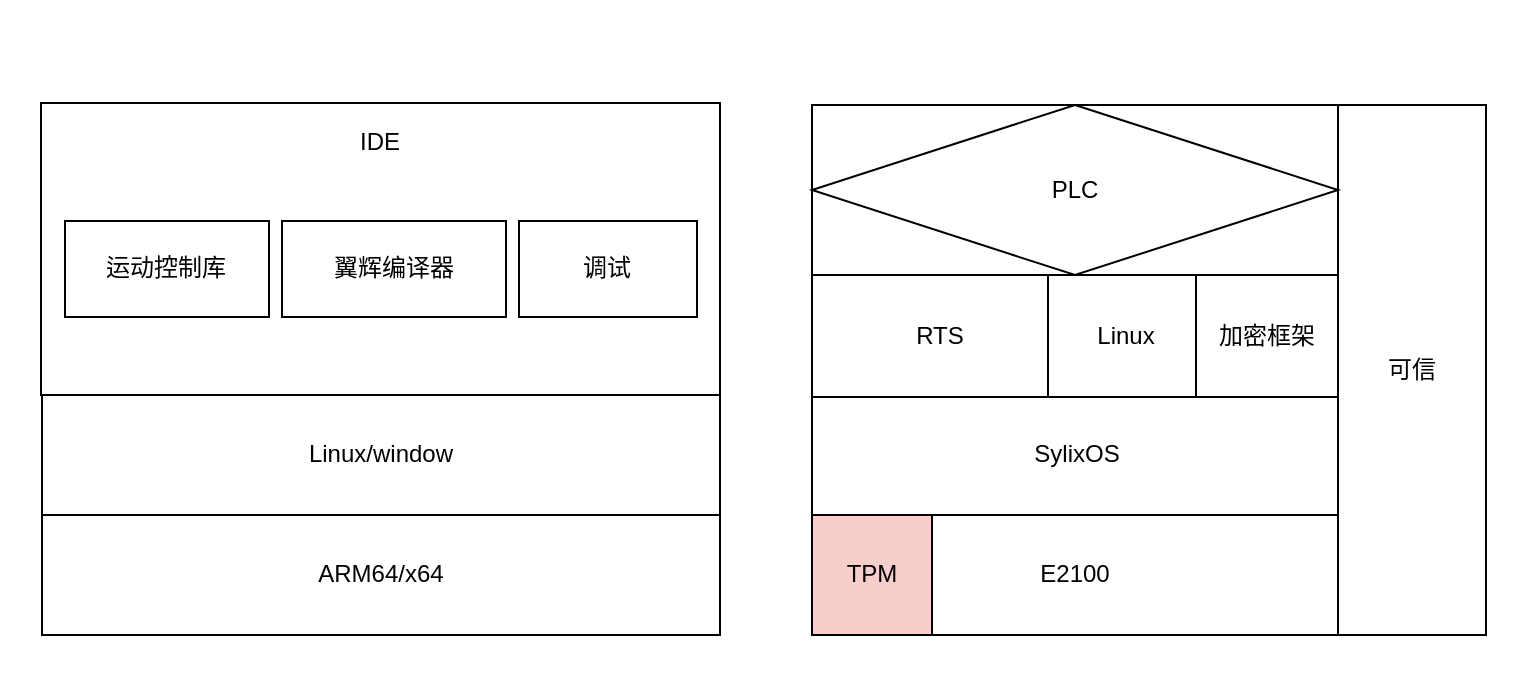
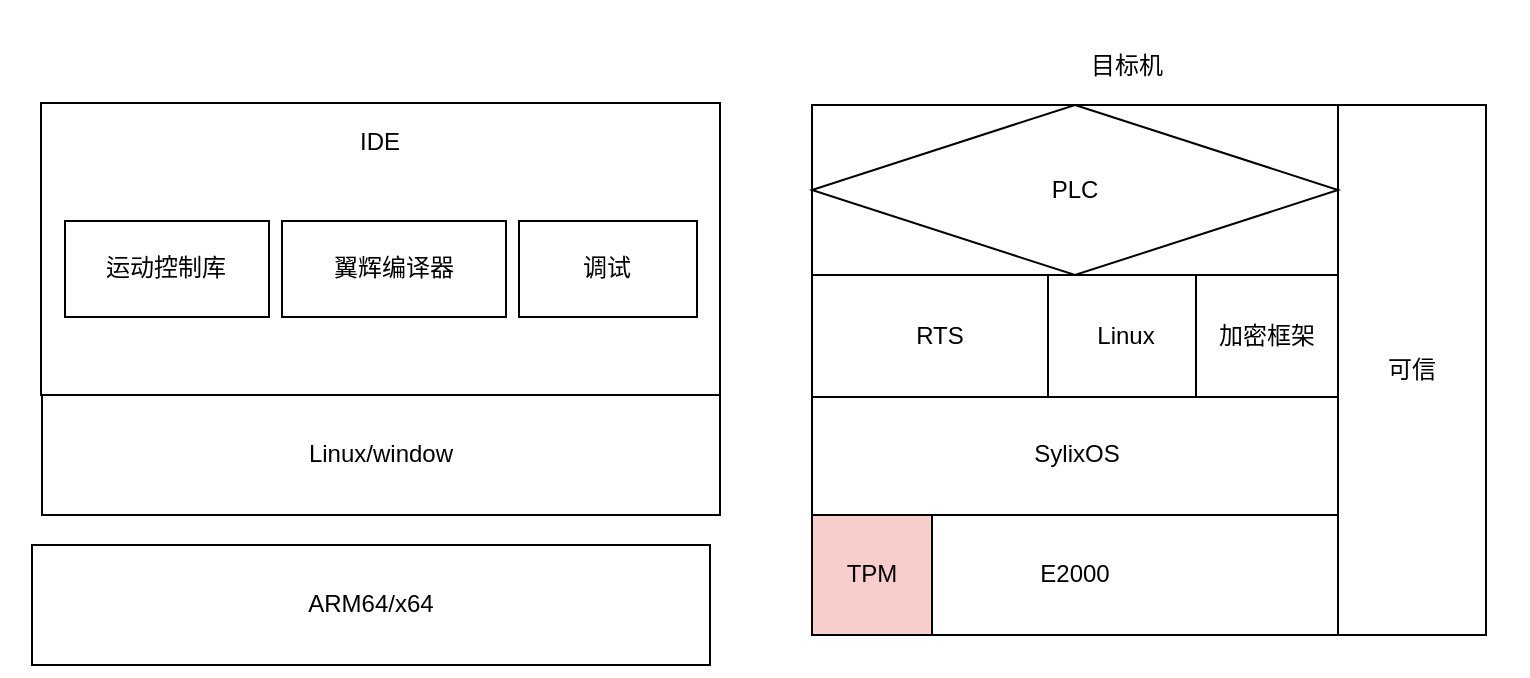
  <mxCell id="0" />
  <mxCell id="1" parent="0" />
  <mxCell id="2" value="" style="whiteSpace=wrap;html=1;aspect=fixed;" vertex="1" parent="1"><mxGeometry x="405.5" y="52" width="263" height="263" as="geometry" /></mxCell>
- <mxCell id="3" value="E2100" style="rounded=0;whiteSpace=wrap;html=1;" vertex="1" parent="1"><mxGeometry x="405.5" y="257" width="263" height="60" as="geometry" /></mxCell>
+ <mxCell id="3" value="E2000" style="rounded=0;whiteSpace=wrap;html=1;" vertex="1" parent="1"><mxGeometry x="405.5" y="257" width="263" height="60" as="geometry" /></mxCell>
  <mxCell id="4" value="SylixOS" style="rounded=0;whiteSpace=wrap;html=1;" vertex="1" parent="1"><mxGeometry x="405.5" y="197" width="265" height="60" as="geometry" /></mxCell>
  <mxCell id="5" value="" style="rounded=0;whiteSpace=wrap;html=1;" vertex="1" parent="1"><mxGeometry x="405.5" y="137" width="263" height="60" as="geometry" /></mxCell>
  <mxCell id="6" value="TPM" style="whiteSpace=wrap;html=1;aspect=fixed;fillColor=#f8cecc;" vertex="1" parent="1"><mxGeometry x="405.5" y="257" width="60" height="60" as="geometry" /></mxCell>
  <mxCell id="7" value="RTS" style="rounded=0;whiteSpace=wrap;html=1;" vertex="1" parent="1"><mxGeometry x="405.5" y="137" width="128" height="61" as="geometry" /></mxCell>
  <mxCell id="8" value="Linux" style="rounded=0;whiteSpace=wrap;html=1;" vertex="1" parent="1"><mxGeometry x="523.5" y="137" width="78" height="61" as="geometry" /></mxCell>
  <mxCell id="9" value="可信" style="rounded=0;whiteSpace=wrap;html=1;" vertex="1" parent="1"><mxGeometry x="668.5" y="52" width="74" height="265" as="geometry" /></mxCell>
  <mxCell id="10" value="PLC" style="rhombus;whiteSpace=wrap;html=1;" vertex="1" parent="1"><mxGeometry x="405.5" y="52" width="263" height="85" as="geometry" /></mxCell>
  <mxCell id="11" value="加密框架" style="rounded=0;whiteSpace=wrap;html=1;" vertex="1" parent="1"><mxGeometry x="597.5" y="137" width="71" height="61" as="geometry" /></mxCell>
- <mxCell id="13" value="ARM64/x64" style="rounded=0;whiteSpace=wrap;html=1;" vertex="1" parent="1"><mxGeometry x="20.5" y="257" width="339" height="60" as="geometry" /></mxCell>
+ <mxCell id="12" value="目标机" style="text;html=1;align=center;verticalAlign=middle;resizable=0;points=[];autosize=1;strokeColor=none;fillColor=none;" vertex="1" parent="1"><mxGeometry x="535.5" y="20" width="54" height="26" as="geometry" /></mxCell>
+ <mxCell id="13" value="ARM64/x64" style="rounded=0;whiteSpace=wrap;html=1;" vertex="1" parent="1"><mxGeometry x="15.5" y="272" width="339" height="60" as="geometry" /></mxCell>
  <mxCell id="14" value="Linux/window" style="rounded=0;whiteSpace=wrap;html=1;" vertex="1" parent="1"><mxGeometry x="20.5" y="197" width="339" height="60" as="geometry" /></mxCell>
  <mxCell id="15" value="" style="rounded=0;whiteSpace=wrap;html=1;" vertex="1" parent="1"><mxGeometry x="20" y="51" width="339.5" height="146" as="geometry" /></mxCell>
  <mxCell id="16" value="IDE" style="text;html=1;align=center;verticalAlign=middle;whiteSpace=wrap;rounded=0;" vertex="1" parent="1"><mxGeometry x="159.75" y="56" width="60" height="30" as="geometry" /></mxCell>
  <mxCell id="17" value="运动控制库" style="rounded=0;whiteSpace=wrap;html=1;" vertex="1" parent="1"><mxGeometry x="32" y="110" width="102" height="48" as="geometry" /></mxCell>
  <mxCell id="18" value="翼辉编译器" style="rounded=0;whiteSpace=wrap;html=1;" vertex="1" parent="1"><mxGeometry x="140.5" y="110" width="112" height="48" as="geometry" /></mxCell>
  <mxCell id="19" value="调试" style="rounded=0;whiteSpace=wrap;html=1;" vertex="1" parent="1"><mxGeometry x="259" y="110" width="89" height="48" as="geometry" /></mxCell>
